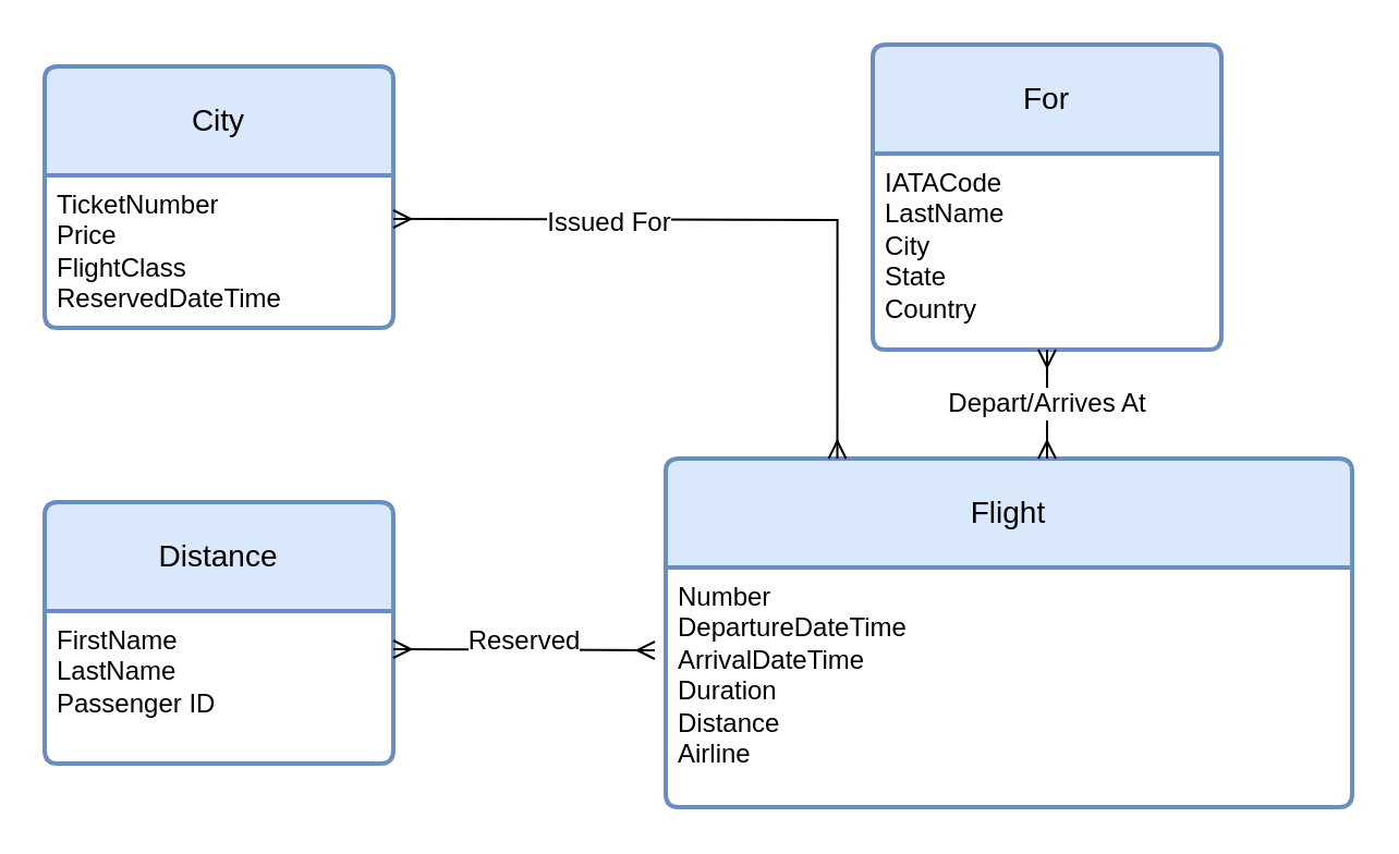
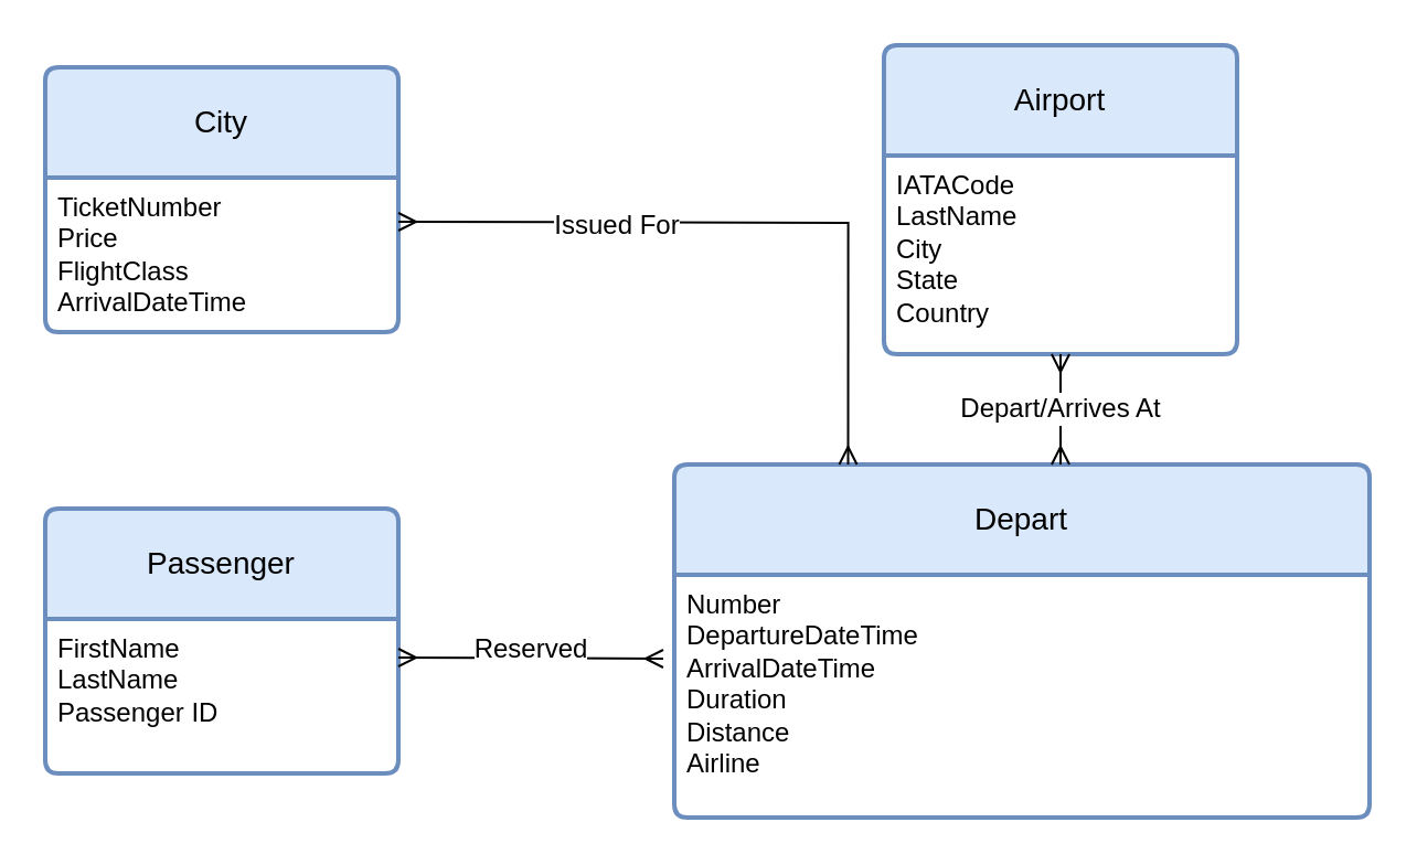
  <mxCell id="0" />
  <mxCell id="1" parent="0" />
  <mxCell id="2" value="City" style="swimlane;childLayout=stackLayout;horizontal=1;startSize=50;horizontalStack=0;rounded=1;fontSize=14;fontStyle=0;strokeWidth=2;resizeParent=0;resizeLast=1;shadow=0;dashed=0;align=center;arcSize=4;whiteSpace=wrap;html=1;fillColor=#dae8fc;strokeColor=#6c8ebf;" vertex="1" parent="1"><mxGeometry x="20" y="30" width="160" height="120" as="geometry" /></mxCell>
- <mxCell id="3" value="TicketNumber&lt;div&gt;Price&lt;/div&gt;&lt;div&gt;FlightClass&lt;/div&gt;&lt;div&gt;ReservedDateTime&lt;/div&gt;" style="align=left;strokeColor=none;fillColor=none;spacingLeft=4;fontSize=12;verticalAlign=top;resizable=0;rotatable=0;part=1;html=1;" vertex="1" parent="2"><mxGeometry y="50" width="160" height="70" as="geometry" /></mxCell>
- <mxCell id="4" value="For" style="swimlane;childLayout=stackLayout;horizontal=1;startSize=50;horizontalStack=0;rounded=1;fontSize=14;fontStyle=0;strokeWidth=2;resizeParent=0;resizeLast=1;shadow=0;dashed=0;align=center;arcSize=4;whiteSpace=wrap;html=1;fillColor=#dae8fc;strokeColor=#6c8ebf;" vertex="1" parent="1"><mxGeometry x="400" y="20" width="160" height="140" as="geometry" /></mxCell>
+ <mxCell id="3" value="TicketNumber&lt;div&gt;Price&lt;/div&gt;&lt;div&gt;FlightClass&lt;/div&gt;&lt;div&gt;ArrivalDateTime&lt;/div&gt;" style="align=left;strokeColor=none;fillColor=none;spacingLeft=4;fontSize=12;verticalAlign=top;resizable=0;rotatable=0;part=1;html=1;" vertex="1" parent="2"><mxGeometry y="50" width="160" height="70" as="geometry" /></mxCell>
+ <mxCell id="4" value="Airport" style="swimlane;childLayout=stackLayout;horizontal=1;startSize=50;horizontalStack=0;rounded=1;fontSize=14;fontStyle=0;strokeWidth=2;resizeParent=0;resizeLast=1;shadow=0;dashed=0;align=center;arcSize=4;whiteSpace=wrap;html=1;fillColor=#dae8fc;strokeColor=#6c8ebf;" vertex="1" parent="1"><mxGeometry x="400" y="20" width="160" height="140" as="geometry" /></mxCell>
  <mxCell id="5" value="IATACode&lt;div&gt;LastName&lt;/div&gt;&lt;div&gt;City&lt;/div&gt;&lt;div&gt;State&lt;/div&gt;&lt;div&gt;Country&lt;/div&gt;" style="align=left;strokeColor=none;fillColor=none;spacingLeft=4;fontSize=12;verticalAlign=top;resizable=0;rotatable=0;part=1;html=1;" vertex="1" parent="4"><mxGeometry y="50" width="160" height="90" as="geometry" /></mxCell>
- <mxCell id="6" value="Flight" style="swimlane;childLayout=stackLayout;horizontal=1;startSize=50;horizontalStack=0;rounded=1;fontSize=14;fontStyle=0;strokeWidth=2;resizeParent=0;resizeLast=1;shadow=0;dashed=0;align=center;arcSize=4;whiteSpace=wrap;html=1;fillColor=#dae8fc;strokeColor=#6c8ebf;" vertex="1" parent="1"><mxGeometry x="305" y="210" width="315" height="160" as="geometry" /></mxCell>
+ <mxCell id="6" value="Depart" style="swimlane;childLayout=stackLayout;horizontal=1;startSize=50;horizontalStack=0;rounded=1;fontSize=14;fontStyle=0;strokeWidth=2;resizeParent=0;resizeLast=1;shadow=0;dashed=0;align=center;arcSize=4;whiteSpace=wrap;html=1;fillColor=#dae8fc;strokeColor=#6c8ebf;" vertex="1" parent="1"><mxGeometry x="305" y="210" width="315" height="160" as="geometry" /></mxCell>
  <mxCell id="7" value="Number&lt;div&gt;DepartureDateTime&lt;/div&gt;&lt;div&gt;ArrivalDateTime&lt;/div&gt;&lt;div&gt;Duration&lt;/div&gt;&lt;div&gt;Distance&lt;/div&gt;&lt;div&gt;Airline&lt;/div&gt;" style="align=left;strokeColor=none;fillColor=none;spacingLeft=4;fontSize=12;verticalAlign=top;resizable=0;rotatable=0;part=1;html=1;" vertex="1" parent="6"><mxGeometry y="50" width="315" height="110" as="geometry" /></mxCell>
- <mxCell id="8" value="Distance" style="swimlane;childLayout=stackLayout;horizontal=1;startSize=50;horizontalStack=0;rounded=1;fontSize=14;fontStyle=0;strokeWidth=2;resizeParent=0;resizeLast=1;shadow=0;dashed=0;align=center;arcSize=4;whiteSpace=wrap;html=1;fillColor=#dae8fc;strokeColor=#6c8ebf;" vertex="1" parent="1"><mxGeometry x="20" y="230" width="160" height="120" as="geometry" /></mxCell>
+ <mxCell id="8" value="Passenger" style="swimlane;childLayout=stackLayout;horizontal=1;startSize=50;horizontalStack=0;rounded=1;fontSize=14;fontStyle=0;strokeWidth=2;resizeParent=0;resizeLast=1;shadow=0;dashed=0;align=center;arcSize=4;whiteSpace=wrap;html=1;fillColor=#dae8fc;strokeColor=#6c8ebf;" vertex="1" parent="1"><mxGeometry x="20" y="230" width="160" height="120" as="geometry" /></mxCell>
  <mxCell id="9" value="FirstName&lt;div&gt;LastName&lt;/div&gt;&lt;div&gt;Passenger ID&lt;/div&gt;" style="align=left;strokeColor=none;fillColor=none;spacingLeft=4;fontSize=12;verticalAlign=top;resizable=0;rotatable=0;part=1;html=1;" vertex="1" parent="8"><mxGeometry y="50" width="160" height="70" as="geometry" /></mxCell>
  <mxCell id="10" value="" style="edgeStyle=orthogonalEdgeStyle;fontSize=12;html=1;endArrow=ERmany;startArrow=ERmany;rounded=0;entryX=0.25;entryY=0;entryDx=0;entryDy=0;" edge="1" parent="1" target="6"><mxGeometry width="100" height="100" relative="1" as="geometry"><mxPoint x="180" y="100" as="sourcePoint" /><mxPoint x="280" y="0" as="targetPoint" /></mxGeometry></mxCell>
  <mxCell id="11" value="Issued For" style="edgeLabel;html=1;align=center;verticalAlign=middle;resizable=0;points=[];fontSize=12;" vertex="1" connectable="0" parent="10"><mxGeometry x="-0.368" y="-1" relative="1" as="geometry"><mxPoint as="offset" /></mxGeometry></mxCell>
  <mxCell id="12" value="Depart/Arrives At" style="fontSize=12;html=1;endArrow=ERmany;startArrow=ERmany;rounded=0;entryX=0.5;entryY=1;entryDx=0;entryDy=0;" edge="1" parent="1" target="5"><mxGeometry width="100" height="100" relative="1" as="geometry"><mxPoint x="480" y="210" as="sourcePoint" /><mxPoint x="580" y="110" as="targetPoint" /><Array as="points" /></mxGeometry></mxCell>
  <mxCell id="13" value="" style="fontSize=12;html=1;endArrow=ERmany;startArrow=ERmany;rounded=0;exitX=1;exitY=0.25;exitDx=0;exitDy=0;" edge="1" parent="1" source="9"><mxGeometry width="100" height="100" relative="1" as="geometry"><mxPoint x="200" y="400" as="sourcePoint" /><mxPoint x="300" y="298" as="targetPoint" /></mxGeometry></mxCell>
  <mxCell id="14" value="Reserved" style="edgeLabel;html=1;align=center;verticalAlign=middle;resizable=0;points=[];fontSize=12;" vertex="1" connectable="0" parent="13"><mxGeometry x="-0.017" y="4" relative="1" as="geometry"><mxPoint as="offset" /></mxGeometry></mxCell>
